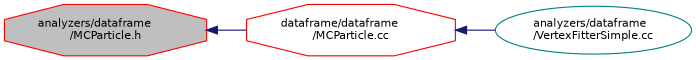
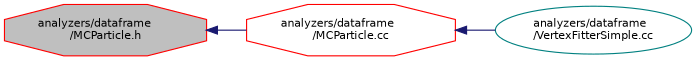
  digraph {
    rankdir=LR
    node [color=red fillcolor=white fontname=Helvetica fontsize=10 shape=octagon style=filled]
    edge [color=midnightblue dir=back fontname=Helvetica fontsize=10 labelfontname=Helvetica labelfontsize=10 style=solid]
    n1 [fillcolor=grey75 fontcolor=black height=0.2 label="analyzers/dataframe\l/MCParticle.h" width=0.4]
-   n2 [height=0.2 label="dataframe/dataframe\l/MCParticle.cc" width=0.4]
+   n2 [height=0.2 label="analyzers/dataframe\l/MCParticle.cc" width=0.4]
    n3 [color=teal height=0.2 label="analyzers/dataframe\l/VertexFitterSimple.cc" shape=ellipse width=0.4]
    n1 -> n2
    n2 -> n3
  }
